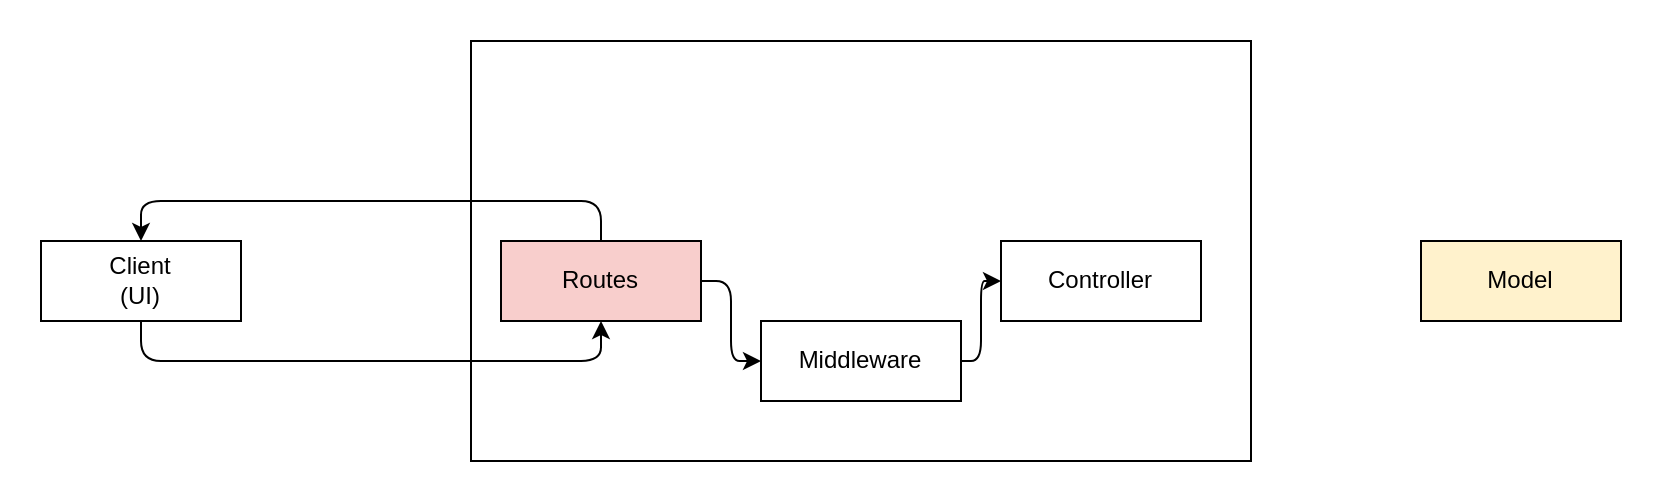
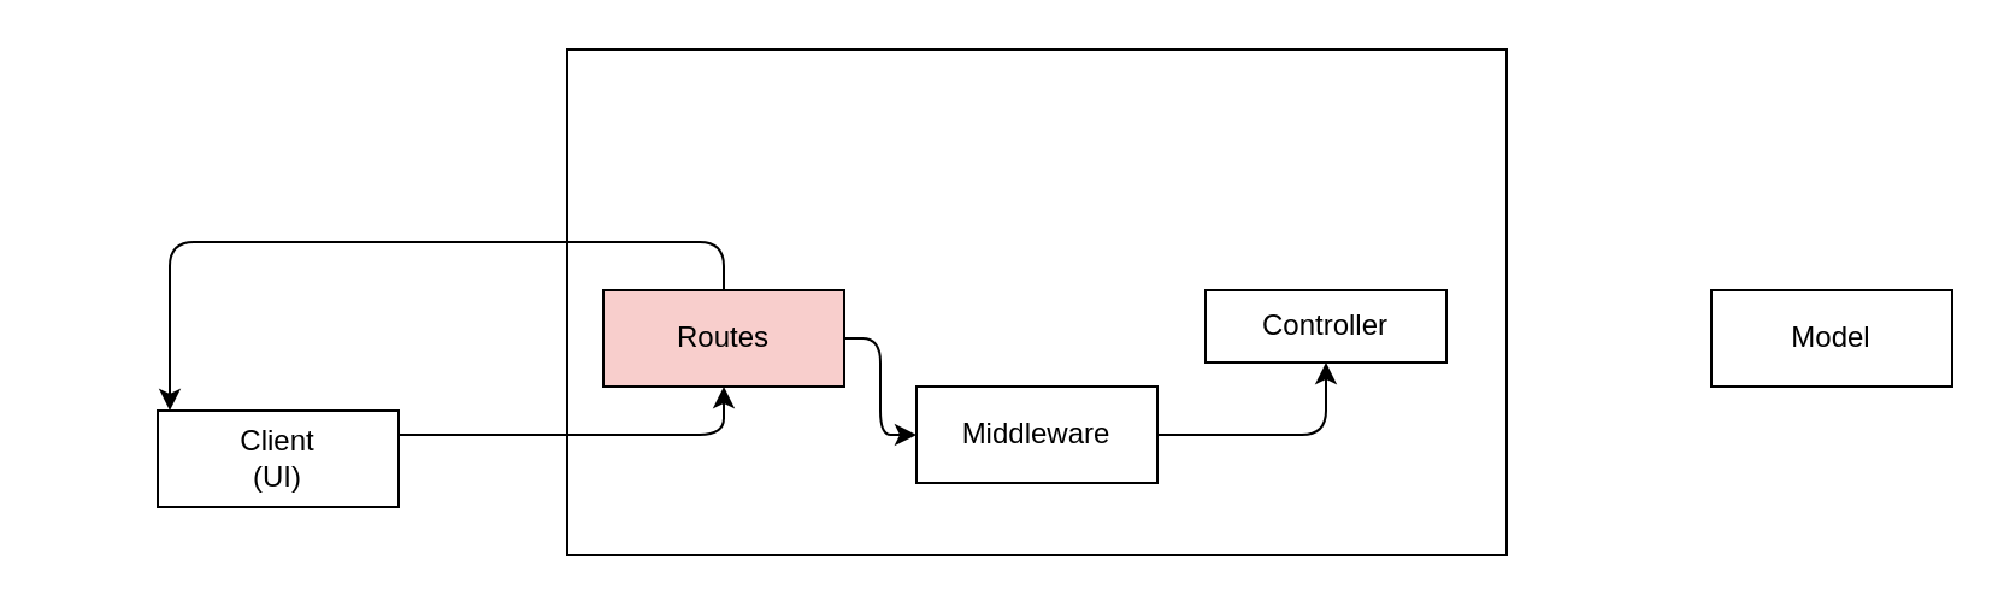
  <mxCell id="0" />
  <mxCell id="1" parent="0" />
  <mxCell id="2" style="edgeStyle=orthogonalEdgeStyle;shape=connector;rounded=1;html=1;strokeColor=default;align=center;verticalAlign=middle;fontFamily=Helvetica;fontSize=11;fontColor=default;labelBackgroundColor=default;endArrow=classic;" edge="1" parent="1" source="3" target="6"><mxGeometry relative="1" as="geometry"><Array as="points"><mxPoint x="70" y="180" /><mxPoint x="300" y="180" /></Array></mxGeometry></mxCell>
- <mxCell id="3" value="Client&lt;div&gt;(UI)&lt;/div&gt;" style="whiteSpace=wrap;html=1;align=center;" vertex="1" parent="1"><mxGeometry x="20" y="120" width="100" height="40" as="geometry" /></mxCell>
+ <mxCell id="3" value="Client&lt;div&gt;(UI)&lt;/div&gt;" style="whiteSpace=wrap;html=1;align=center;" vertex="1" parent="1"><mxGeometry x="65" y="170" width="100" height="40" as="geometry" /></mxCell>
  <mxCell id="4" style="edgeStyle=orthogonalEdgeStyle;shape=connector;rounded=1;html=1;strokeColor=default;align=center;verticalAlign=middle;fontFamily=Helvetica;fontSize=11;fontColor=default;labelBackgroundColor=default;endArrow=classic;" edge="1" parent="1" source="6" target="3"><mxGeometry relative="1" as="geometry"><Array as="points"><mxPoint x="300" y="100" /><mxPoint x="70" y="100" /></Array></mxGeometry></mxCell>
  <mxCell id="5" style="edgeStyle=orthogonalEdgeStyle;shape=connector;rounded=1;html=1;strokeColor=default;align=center;verticalAlign=middle;fontFamily=Helvetica;fontSize=11;fontColor=default;labelBackgroundColor=default;endArrow=classic;" edge="1" parent="1" source="6" target="8"><mxGeometry relative="1" as="geometry" /></mxCell>
  <mxCell id="6" value="Routes" style="whiteSpace=wrap;html=1;align=center;fillColor=#f8cecc;" vertex="1" parent="1"><mxGeometry x="250" y="120" width="100" height="40" as="geometry" /></mxCell>
  <mxCell id="7" style="edgeStyle=orthogonalEdgeStyle;shape=connector;rounded=1;html=1;strokeColor=default;align=center;verticalAlign=middle;fontFamily=Helvetica;fontSize=11;fontColor=default;labelBackgroundColor=default;endArrow=classic;" edge="1" parent="1" source="8" target="9"><mxGeometry relative="1" as="geometry" /></mxCell>
  <mxCell id="8" value="Middleware" style="whiteSpace=wrap;html=1;align=center;" vertex="1" parent="1"><mxGeometry x="380" y="160" width="100" height="40" as="geometry" /></mxCell>
- <mxCell id="9" value="Controller" style="whiteSpace=wrap;html=1;align=center;" vertex="1" parent="1"><mxGeometry x="500" y="120" width="100" height="40" as="geometry" /></mxCell>
- <mxCell id="10" value="Model" style="whiteSpace=wrap;html=1;align=center;fillColor=#fff2cc;" vertex="1" parent="1"><mxGeometry x="710" y="120" width="100" height="40" as="geometry" /></mxCell>
+ <mxCell id="9" value="Controller" style="whiteSpace=wrap;html=1;align=center;" vertex="1" parent="1"><mxGeometry x="500" y="120" width="100" height="30" as="geometry" /></mxCell>
+ <mxCell id="10" value="Model" style="whiteSpace=wrap;html=1;align=center;" vertex="1" parent="1"><mxGeometry x="710" y="120" width="100" height="40" as="geometry" /></mxCell>
  <mxCell id="11" value="" style="whiteSpace=wrap;html=1;align=center;fontFamily=Helvetica;fontSize=11;fontColor=default;labelBackgroundColor=default;fillColor=none;" vertex="1" parent="1"><mxGeometry x="235" y="20" width="390" height="210" as="geometry" /></mxCell>
